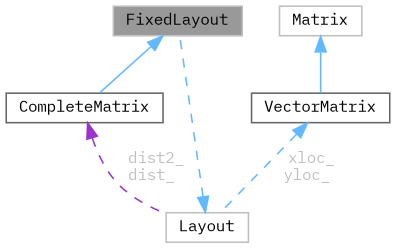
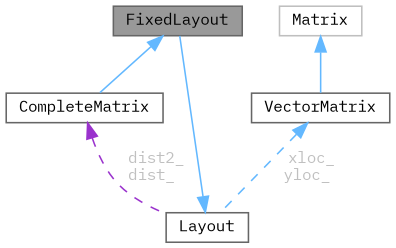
  digraph {
    fontname="IBM Plex Mono"
    node [color=gray40 fillcolor=white fontname="IBM Plex Mono" fontsize=10 shape=box style=filled]
    edge [color=steelblue1 dir=back fontname="IBM Plex Mono" fontsize=10 labelfontname=Helvetica labelfontsize=10 style=solid]
-   n1 [color=grey75 fillcolor=grey60 fontcolor=black height=0.2 label=FixedLayout width=0.4]
+   n1 [fillcolor=grey60 fontcolor=black height=0.2 label=FixedLayout width=0.4]
    n2 [height=0.2 label=CompleteMatrix width=0.4]
-   n3 [color=grey75 height=0.2 label=Layout width=0.4]
+   n3 [height=0.2 label=Layout width=0.4]
    n4 [height=0.2 label=VectorMatrix width=0.4]
    n5 [color=grey75 height=0.2 label=Matrix width=0.4]
    n1 -> n2
    n2 -> n3 [color=darkorchid3 fontcolor=grey label=" dist2_\ndist_" style=dashed]
-   n3 -> n1 [style=dashed]
+   n3 -> n1
    n4 -> n3 [fontcolor=grey label=" xloc_\nyloc_" style=dashed]
    n5 -> n4
  }
